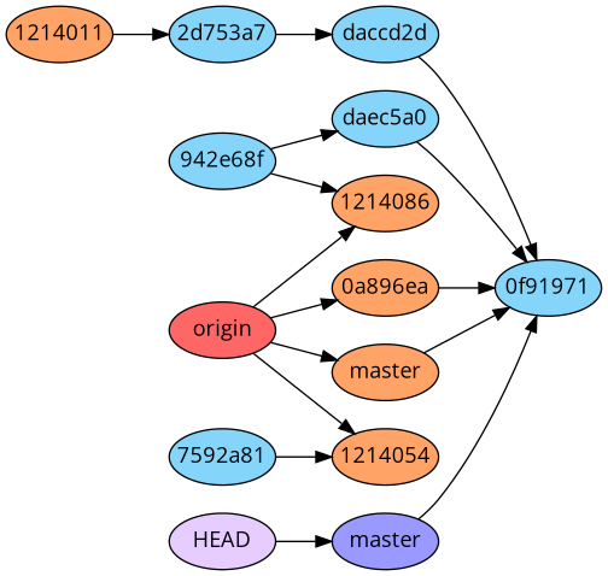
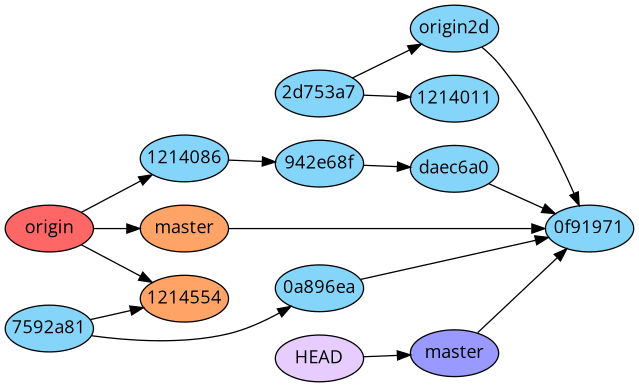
  digraph {
    fontname="Open Sans"
    rankdir=LR
    node [fillcolor="#85d5fa" fixedsize=true fontname="Open Sans" style=filled]
    edge [fontname="Open Sans"]
-   n1 [fillcolor="#ffa366" label="0a896ea" width=0.95]
+   n1 [label="0a896ea" width=0.95]
    n2 [label="0f91971" width=0.95]
    n3 [label="2d753a7" width=0.95]
-   n4 [label=daccd2d width=0.95]
+   n4 [label=origin2d width=0.95]
    n5 [label="942e68f" width=0.95]
-   n6 [label=daec5a0 width=0.95]
+   n6 [label=daec6a0 width=0.95]
    n7 [label="7592a81" width=0.95]
-   n8 [fillcolor="#ffa366" label=1214054 width=0.95]
+   n8 [fillcolor="#ffa366" label=1214554 width=0.95]
    n9 [fillcolor="#9999ff" label=master width=0.95]
    n10 [fillcolor="#e6ccff" label=HEAD width=0.95]
-   n11 [fillcolor="#ffa366" label=1214011 width=0.95]
-   n12 [fillcolor="#ffa366" label=1214086 width=0.95]
+   n11 [label=1214011 width=0.95]
+   n12 [label=1214086 width=0.95]
    n13 [fillcolor="#ffa366" label=master width=0.95]
    n14 [fillcolor="#ff6666" label=origin width=0.95]
    n1 -> n2
    n3 -> n4
    n4 -> n2
    n5 -> n6
    n6 -> n2
-   n14 -> n1
+   n7 -> n1
    n7 -> n8
    n9 -> n2
    n10 -> n9
-   n11 -> n3
-   n5 -> n12
+   n3 -> n11
+   n12 -> n5
    n13 -> n2
    n14 -> n8
    n14 -> n12
    n14 -> n13
  }
